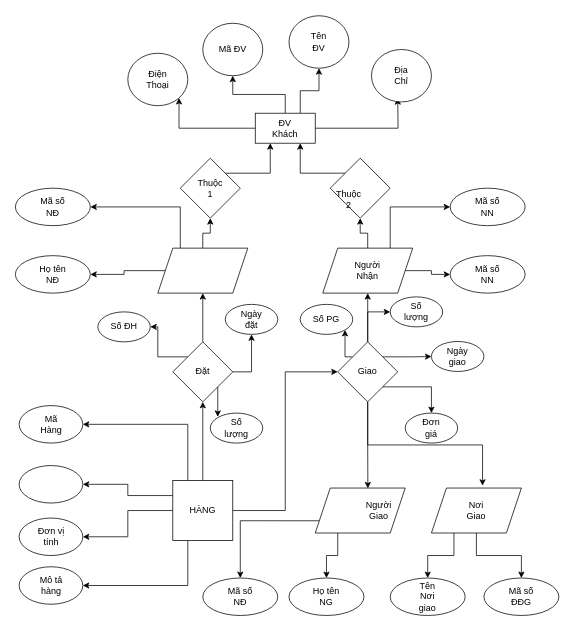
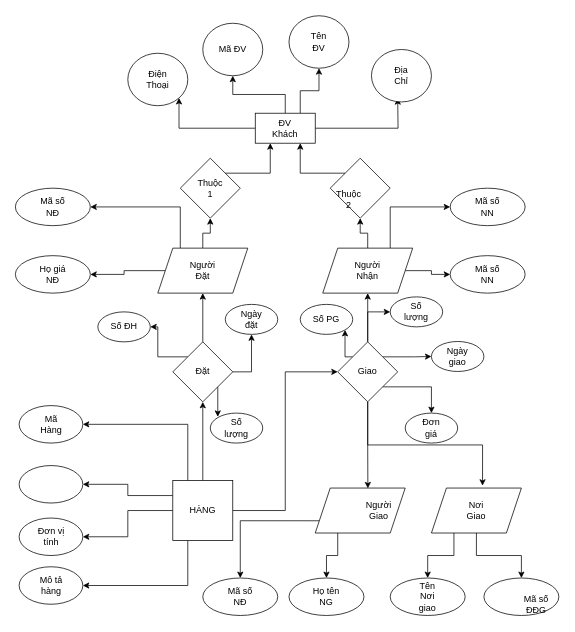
  <mxCell id="0" />
  <mxCell id="1" parent="0" />
  <mxCell id="2" style="edgeStyle=orthogonalEdgeStyle;rounded=0;orthogonalLoop=1;jettySize=auto;html=1;exitX=0.5;exitY=0;exitDx=0;exitDy=0;entryX=0.5;entryY=1;entryDx=0;entryDy=0;" edge="1" parent="1" source="5" target="16"><mxGeometry relative="1" as="geometry" /></mxCell>
  <mxCell id="3" style="edgeStyle=orthogonalEdgeStyle;rounded=0;orthogonalLoop=1;jettySize=auto;html=1;exitX=0.75;exitY=0;exitDx=0;exitDy=0;entryX=0;entryY=0.5;entryDx=0;entryDy=0;" edge="1" parent="1" source="5" target="36"><mxGeometry relative="1" as="geometry" /></mxCell>
  <mxCell id="4" style="edgeStyle=orthogonalEdgeStyle;rounded=0;orthogonalLoop=1;jettySize=auto;html=1;exitX=1;exitY=0.5;exitDx=0;exitDy=0;entryX=0;entryY=0.5;entryDx=0;entryDy=0;" edge="1" parent="1" source="5" target="38"><mxGeometry relative="1" as="geometry" /></mxCell>
  <mxCell id="5" value="" style="shape=parallelogram;perimeter=parallelogramPerimeter;whiteSpace=wrap;html=1;fixedSize=1;" vertex="1" parent="1"><mxGeometry x="430" y="330" width="120" height="60" as="geometry" /></mxCell>
  <mxCell id="6" style="edgeStyle=orthogonalEdgeStyle;rounded=0;orthogonalLoop=1;jettySize=auto;html=1;exitX=0.5;exitY=0;exitDx=0;exitDy=0;" edge="1" parent="1" source="9" target="13"><mxGeometry relative="1" as="geometry" /></mxCell>
  <mxCell id="7" style="edgeStyle=orthogonalEdgeStyle;rounded=0;orthogonalLoop=1;jettySize=auto;html=1;exitX=0.25;exitY=0;exitDx=0;exitDy=0;entryX=1;entryY=0.5;entryDx=0;entryDy=0;" edge="1" parent="1" source="9" target="32"><mxGeometry relative="1" as="geometry" /></mxCell>
  <mxCell id="8" style="edgeStyle=orthogonalEdgeStyle;rounded=0;orthogonalLoop=1;jettySize=auto;html=1;exitX=0;exitY=0.5;exitDx=0;exitDy=0;entryX=1;entryY=0.5;entryDx=0;entryDy=0;" edge="1" parent="1" source="9" target="33"><mxGeometry relative="1" as="geometry" /></mxCell>
  <mxCell id="9" value="" style="shape=parallelogram;perimeter=parallelogramPerimeter;whiteSpace=wrap;html=1;fixedSize=1;" vertex="1" parent="1"><mxGeometry x="210" y="330" width="120" height="60" as="geometry" /></mxCell>
  <mxCell id="10" value="Người Nhận" style="text;html=1;strokeColor=none;fillColor=none;align=center;verticalAlign=middle;whiteSpace=wrap;rounded=0;" vertex="1" parent="1"><mxGeometry x="470" y="350" width="40" height="20" as="geometry" /></mxCell>
+ <mxCell id="11" value="Người Đặt" style="text;html=1;strokeColor=none;fillColor=none;align=center;verticalAlign=middle;whiteSpace=wrap;rounded=0;" vertex="1" parent="1"><mxGeometry x="250" y="350" width="40" height="20" as="geometry" /></mxCell>
  <mxCell id="12" style="edgeStyle=orthogonalEdgeStyle;rounded=0;orthogonalLoop=1;jettySize=auto;html=1;exitX=1;exitY=0;exitDx=0;exitDy=0;entryX=0.25;entryY=1;entryDx=0;entryDy=0;" edge="1" parent="1" source="13" target="22"><mxGeometry relative="1" as="geometry" /></mxCell>
  <mxCell id="13" value="" style="rhombus;whiteSpace=wrap;html=1;" vertex="1" parent="1"><mxGeometry x="240" y="210" width="80" height="80" as="geometry" /></mxCell>
  <mxCell id="14" value="Thuộc 1" style="text;html=1;strokeColor=none;fillColor=none;align=center;verticalAlign=middle;whiteSpace=wrap;rounded=0;" vertex="1" parent="1"><mxGeometry x="260" y="240" width="40" height="20" as="geometry" /></mxCell>
  <mxCell id="15" style="edgeStyle=orthogonalEdgeStyle;rounded=0;orthogonalLoop=1;jettySize=auto;html=1;exitX=0;exitY=0;exitDx=0;exitDy=0;entryX=0.75;entryY=1;entryDx=0;entryDy=0;" edge="1" parent="1" source="16" target="22"><mxGeometry relative="1" as="geometry" /></mxCell>
  <mxCell id="16" value="" style="rhombus;whiteSpace=wrap;html=1;" vertex="1" parent="1"><mxGeometry x="440" y="210" width="80" height="80" as="geometry" /></mxCell>
  <mxCell id="17" value="Thuộc 2" style="text;html=1;strokeColor=none;fillColor=none;align=center;verticalAlign=middle;whiteSpace=wrap;rounded=0;" vertex="1" parent="1"><mxGeometry x="450" y="250" width="30" height="30" as="geometry" /></mxCell>
  <mxCell id="18" style="edgeStyle=orthogonalEdgeStyle;rounded=0;orthogonalLoop=1;jettySize=auto;html=1;exitX=0;exitY=0.5;exitDx=0;exitDy=0;entryX=1;entryY=1;entryDx=0;entryDy=0;" edge="1" parent="1" source="22" target="24"><mxGeometry relative="1" as="geometry" /></mxCell>
  <mxCell id="19" style="edgeStyle=orthogonalEdgeStyle;rounded=0;orthogonalLoop=1;jettySize=auto;html=1;exitX=0.5;exitY=0;exitDx=0;exitDy=0;" edge="1" parent="1" source="22" target="26"><mxGeometry relative="1" as="geometry" /></mxCell>
  <mxCell id="20" style="edgeStyle=orthogonalEdgeStyle;rounded=0;orthogonalLoop=1;jettySize=auto;html=1;exitX=1;exitY=0.5;exitDx=0;exitDy=0;" edge="1" parent="1" source="22"><mxGeometry relative="1" as="geometry"><mxPoint x="530" y="130" as="targetPoint" /></mxGeometry></mxCell>
  <mxCell id="21" style="edgeStyle=orthogonalEdgeStyle;rounded=0;orthogonalLoop=1;jettySize=auto;html=1;exitX=0.75;exitY=0;exitDx=0;exitDy=0;" edge="1" parent="1" source="22" target="28"><mxGeometry relative="1" as="geometry" /></mxCell>
  <mxCell id="22" value="" style="rounded=0;whiteSpace=wrap;html=1;" vertex="1" parent="1"><mxGeometry x="340" y="150" width="80" height="40" as="geometry" /></mxCell>
  <mxCell id="23" value="ĐV Khách" style="text;html=1;strokeColor=none;fillColor=none;align=center;verticalAlign=middle;whiteSpace=wrap;rounded=0;" vertex="1" parent="1"><mxGeometry x="360" y="160" width="40" height="20" as="geometry" /></mxCell>
  <mxCell id="24" value="" style="ellipse;whiteSpace=wrap;html=1;" vertex="1" parent="1"><mxGeometry x="170" y="70" width="80" height="70" as="geometry" /></mxCell>
  <mxCell id="25" value="Điện Thoại" style="text;html=1;strokeColor=none;fillColor=none;align=center;verticalAlign=middle;whiteSpace=wrap;rounded=0;" vertex="1" parent="1"><mxGeometry x="190" y="95" width="40" height="20" as="geometry" /></mxCell>
  <mxCell id="26" value="" style="ellipse;whiteSpace=wrap;html=1;" vertex="1" parent="1"><mxGeometry x="270" y="30" width="80" height="70" as="geometry" /></mxCell>
  <mxCell id="27" value="Mã ĐV" style="text;html=1;strokeColor=none;fillColor=none;align=center;verticalAlign=middle;whiteSpace=wrap;rounded=0;" vertex="1" parent="1"><mxGeometry x="290" y="55" width="40" height="20" as="geometry" /></mxCell>
  <mxCell id="28" value="" style="ellipse;whiteSpace=wrap;html=1;" vertex="1" parent="1"><mxGeometry x="385" y="20" width="80" height="70" as="geometry" /></mxCell>
  <mxCell id="29" value="Tên ĐV" style="text;html=1;strokeColor=none;fillColor=none;align=center;verticalAlign=middle;whiteSpace=wrap;rounded=0;" vertex="1" parent="1"><mxGeometry x="405" y="45" width="40" height="20" as="geometry" /></mxCell>
  <mxCell id="30" value="" style="ellipse;whiteSpace=wrap;html=1;" vertex="1" parent="1"><mxGeometry x="495" y="65" width="80" height="70" as="geometry" /></mxCell>
  <mxCell id="31" value="Địa Chỉ" style="text;html=1;strokeColor=none;fillColor=none;align=center;verticalAlign=middle;whiteSpace=wrap;rounded=0;" vertex="1" parent="1"><mxGeometry x="515" y="90" width="40" height="20" as="geometry" /></mxCell>
  <mxCell id="32" value="" style="ellipse;whiteSpace=wrap;html=1;" vertex="1" parent="1"><mxGeometry x="20" y="250" width="100" height="50" as="geometry" /></mxCell>
  <mxCell id="33" value="" style="ellipse;whiteSpace=wrap;html=1;" vertex="1" parent="1"><mxGeometry x="20" y="340" width="100" height="50" as="geometry" /></mxCell>
  <mxCell id="34" value="Mã số NĐ" style="text;html=1;strokeColor=none;fillColor=none;align=center;verticalAlign=middle;whiteSpace=wrap;rounded=0;" vertex="1" parent="1"><mxGeometry x="50" y="265" width="40" height="20" as="geometry" /></mxCell>
- <mxCell id="35" value="Họ tên NĐ" style="text;html=1;strokeColor=none;fillColor=none;align=center;verticalAlign=middle;whiteSpace=wrap;rounded=0;" vertex="1" parent="1"><mxGeometry x="50" y="355" width="40" height="20" as="geometry" /></mxCell>
+ <mxCell id="35" value="Họ giá NĐ" style="text;html=1;strokeColor=none;fillColor=none;align=center;verticalAlign=middle;whiteSpace=wrap;rounded=0;" vertex="1" parent="1"><mxGeometry x="50" y="355" width="40" height="20" as="geometry" /></mxCell>
  <mxCell id="36" value="" style="ellipse;whiteSpace=wrap;html=1;" vertex="1" parent="1"><mxGeometry x="600" y="250" width="100" height="50" as="geometry" /></mxCell>
  <mxCell id="37" value="Mã số NN" style="text;html=1;strokeColor=none;fillColor=none;align=center;verticalAlign=middle;whiteSpace=wrap;rounded=0;" vertex="1" parent="1"><mxGeometry x="630" y="265" width="40" height="20" as="geometry" /></mxCell>
  <mxCell id="38" value="" style="ellipse;whiteSpace=wrap;html=1;" vertex="1" parent="1"><mxGeometry x="600" y="340" width="100" height="50" as="geometry" /></mxCell>
  <mxCell id="39" value="Mã số NN" style="text;html=1;strokeColor=none;fillColor=none;align=center;verticalAlign=middle;whiteSpace=wrap;rounded=0;" vertex="1" parent="1"><mxGeometry x="630" y="355" width="40" height="20" as="geometry" /></mxCell>
  <mxCell id="40" style="edgeStyle=orthogonalEdgeStyle;rounded=0;orthogonalLoop=1;jettySize=auto;html=1;exitX=0.5;exitY=0;exitDx=0;exitDy=0;entryX=0.5;entryY=1;entryDx=0;entryDy=0;" edge="1" parent="1" source="44" target="9"><mxGeometry relative="1" as="geometry" /></mxCell>
  <mxCell id="41" style="edgeStyle=orthogonalEdgeStyle;rounded=0;orthogonalLoop=1;jettySize=auto;html=1;exitX=0;exitY=0;exitDx=0;exitDy=0;entryX=1;entryY=0.5;entryDx=0;entryDy=0;" edge="1" parent="1" source="44" target="71"><mxGeometry relative="1" as="geometry" /></mxCell>
  <mxCell id="42" style="edgeStyle=orthogonalEdgeStyle;rounded=0;orthogonalLoop=1;jettySize=auto;html=1;exitX=1;exitY=0.5;exitDx=0;exitDy=0;entryX=0.5;entryY=1;entryDx=0;entryDy=0;" edge="1" parent="1" source="44" target="73"><mxGeometry relative="1" as="geometry" /></mxCell>
  <mxCell id="43" style="edgeStyle=orthogonalEdgeStyle;rounded=0;orthogonalLoop=1;jettySize=auto;html=1;exitX=1;exitY=1;exitDx=0;exitDy=0;entryX=0;entryY=0;entryDx=0;entryDy=0;" edge="1" parent="1" source="44" target="75"><mxGeometry relative="1" as="geometry" /></mxCell>
  <mxCell id="44" value="" style="rhombus;whiteSpace=wrap;html=1;" vertex="1" parent="1"><mxGeometry x="230" y="455" width="80" height="80" as="geometry" /></mxCell>
  <mxCell id="45" style="edgeStyle=orthogonalEdgeStyle;rounded=0;orthogonalLoop=1;jettySize=auto;html=1;exitX=0.5;exitY=0;exitDx=0;exitDy=0;entryX=0.5;entryY=1;entryDx=0;entryDy=0;" edge="1" parent="1" source="52" target="5"><mxGeometry relative="1" as="geometry" /></mxCell>
  <mxCell id="46" style="edgeStyle=orthogonalEdgeStyle;rounded=0;orthogonalLoop=1;jettySize=auto;html=1;exitX=0.5;exitY=1;exitDx=0;exitDy=0;entryX=0.585;entryY=0.007;entryDx=0;entryDy=0;entryPerimeter=0;" edge="1" parent="1" source="52" target="65"><mxGeometry relative="1" as="geometry" /></mxCell>
  <mxCell id="47" style="edgeStyle=orthogonalEdgeStyle;rounded=0;orthogonalLoop=1;jettySize=auto;html=1;exitX=0;exitY=0;exitDx=0;exitDy=0;entryX=1;entryY=1;entryDx=0;entryDy=0;" edge="1" parent="1" source="52" target="79"><mxGeometry relative="1" as="geometry" /></mxCell>
  <mxCell id="48" style="edgeStyle=orthogonalEdgeStyle;rounded=0;orthogonalLoop=1;jettySize=auto;html=1;exitX=0.5;exitY=0;exitDx=0;exitDy=0;entryX=0;entryY=0.5;entryDx=0;entryDy=0;" edge="1" parent="1" source="52" target="77"><mxGeometry relative="1" as="geometry" /></mxCell>
  <mxCell id="49" style="edgeStyle=orthogonalEdgeStyle;rounded=0;orthogonalLoop=1;jettySize=auto;html=1;exitX=0.5;exitY=1;exitDx=0;exitDy=0;entryX=0.568;entryY=-0.052;entryDx=0;entryDy=0;entryPerimeter=0;" edge="1" parent="1" source="52" target="68"><mxGeometry relative="1" as="geometry" /></mxCell>
  <mxCell id="50" style="edgeStyle=orthogonalEdgeStyle;rounded=0;orthogonalLoop=1;jettySize=auto;html=1;exitX=1;exitY=0;exitDx=0;exitDy=0;entryX=0;entryY=0.5;entryDx=0;entryDy=0;" edge="1" parent="1" source="52" target="81"><mxGeometry relative="1" as="geometry" /></mxCell>
  <mxCell id="51" style="edgeStyle=orthogonalEdgeStyle;rounded=0;orthogonalLoop=1;jettySize=auto;html=1;exitX=1;exitY=1;exitDx=0;exitDy=0;entryX=0.5;entryY=0;entryDx=0;entryDy=0;" edge="1" parent="1" source="52" target="86"><mxGeometry relative="1" as="geometry" /></mxCell>
  <mxCell id="52" value="" style="rhombus;whiteSpace=wrap;html=1;" vertex="1" parent="1"><mxGeometry x="450" y="455" width="80" height="80" as="geometry" /></mxCell>
  <mxCell id="53" value="Đặt" style="text;html=1;strokeColor=none;fillColor=none;align=center;verticalAlign=middle;whiteSpace=wrap;rounded=0;" vertex="1" parent="1"><mxGeometry x="250" y="485" width="40" height="20" as="geometry" /></mxCell>
  <mxCell id="54" value="Giao" style="text;html=1;strokeColor=none;fillColor=none;align=center;verticalAlign=middle;whiteSpace=wrap;rounded=0;" vertex="1" parent="1"><mxGeometry x="470" y="485" width="40" height="20" as="geometry" /></mxCell>
  <mxCell id="55" style="edgeStyle=orthogonalEdgeStyle;rounded=0;orthogonalLoop=1;jettySize=auto;html=1;exitX=1;exitY=0.5;exitDx=0;exitDy=0;entryX=0;entryY=0.5;entryDx=0;entryDy=0;" edge="1" parent="1" source="61" target="52"><mxGeometry relative="1" as="geometry" /></mxCell>
  <mxCell id="56" style="edgeStyle=orthogonalEdgeStyle;rounded=0;orthogonalLoop=1;jettySize=auto;html=1;exitX=0.5;exitY=0;exitDx=0;exitDy=0;entryX=0.5;entryY=1;entryDx=0;entryDy=0;" edge="1" parent="1" source="61" target="44"><mxGeometry relative="1" as="geometry" /></mxCell>
  <mxCell id="57" style="edgeStyle=orthogonalEdgeStyle;rounded=0;orthogonalLoop=1;jettySize=auto;html=1;exitX=0.25;exitY=0;exitDx=0;exitDy=0;entryX=1;entryY=0.5;entryDx=0;entryDy=0;" edge="1" parent="1" source="61" target="93"><mxGeometry relative="1" as="geometry" /></mxCell>
  <mxCell id="58" style="edgeStyle=orthogonalEdgeStyle;rounded=0;orthogonalLoop=1;jettySize=auto;html=1;exitX=0;exitY=0.25;exitDx=0;exitDy=0;entryX=1;entryY=0.5;entryDx=0;entryDy=0;" edge="1" parent="1" source="61" target="95"><mxGeometry relative="1" as="geometry" /></mxCell>
  <mxCell id="59" style="edgeStyle=orthogonalEdgeStyle;rounded=0;orthogonalLoop=1;jettySize=auto;html=1;exitX=0;exitY=0.5;exitDx=0;exitDy=0;entryX=1;entryY=0.5;entryDx=0;entryDy=0;" edge="1" parent="1" source="61" target="96"><mxGeometry relative="1" as="geometry" /></mxCell>
  <mxCell id="60" style="edgeStyle=orthogonalEdgeStyle;rounded=0;orthogonalLoop=1;jettySize=auto;html=1;exitX=0.25;exitY=1;exitDx=0;exitDy=0;entryX=1;entryY=0.5;entryDx=0;entryDy=0;" edge="1" parent="1" source="61" target="98"><mxGeometry relative="1" as="geometry" /></mxCell>
  <mxCell id="61" value="" style="whiteSpace=wrap;html=1;aspect=fixed;" vertex="1" parent="1"><mxGeometry x="230" y="640" width="80" height="80" as="geometry" /></mxCell>
  <mxCell id="62" value="HÀNG" style="text;html=1;strokeColor=none;fillColor=none;align=center;verticalAlign=middle;whiteSpace=wrap;rounded=0;" vertex="1" parent="1"><mxGeometry x="250" y="670" width="40" height="20" as="geometry" /></mxCell>
  <mxCell id="63" style="edgeStyle=orthogonalEdgeStyle;rounded=0;orthogonalLoop=1;jettySize=auto;html=1;exitX=0.25;exitY=1;exitDx=0;exitDy=0;entryX=0.5;entryY=0;entryDx=0;entryDy=0;" edge="1" parent="1" source="65" target="82"><mxGeometry relative="1" as="geometry" /></mxCell>
  <mxCell id="64" style="edgeStyle=orthogonalEdgeStyle;rounded=0;orthogonalLoop=1;jettySize=auto;html=1;exitX=0;exitY=0.75;exitDx=0;exitDy=0;entryX=0.5;entryY=0;entryDx=0;entryDy=0;" edge="1" parent="1" source="65" target="84"><mxGeometry relative="1" as="geometry" /></mxCell>
  <mxCell id="65" value="" style="shape=parallelogram;perimeter=parallelogramPerimeter;whiteSpace=wrap;html=1;fixedSize=1;" vertex="1" parent="1"><mxGeometry x="420" y="650" width="120" height="60" as="geometry" /></mxCell>
  <mxCell id="66" style="edgeStyle=orthogonalEdgeStyle;rounded=0;orthogonalLoop=1;jettySize=auto;html=1;exitX=0.25;exitY=1;exitDx=0;exitDy=0;entryX=0.5;entryY=0;entryDx=0;entryDy=0;" edge="1" parent="1" source="68" target="91"><mxGeometry relative="1" as="geometry" /></mxCell>
  <mxCell id="67" style="edgeStyle=orthogonalEdgeStyle;rounded=0;orthogonalLoop=1;jettySize=auto;html=1;exitX=0.5;exitY=1;exitDx=0;exitDy=0;entryX=0.5;entryY=0;entryDx=0;entryDy=0;" edge="1" parent="1" source="68" target="89"><mxGeometry relative="1" as="geometry" /></mxCell>
  <mxCell id="68" value="" style="shape=parallelogram;perimeter=parallelogramPerimeter;whiteSpace=wrap;html=1;fixedSize=1;" vertex="1" parent="1"><mxGeometry x="575" y="650" width="120" height="60" as="geometry" /></mxCell>
  <mxCell id="69" value="Người Giao" style="text;html=1;strokeColor=none;fillColor=none;align=center;verticalAlign=middle;whiteSpace=wrap;rounded=0;" vertex="1" parent="1"><mxGeometry x="485" y="670" width="40" height="20" as="geometry" /></mxCell>
  <mxCell id="70" value="Nơi Giao" style="text;html=1;strokeColor=none;fillColor=none;align=center;verticalAlign=middle;whiteSpace=wrap;rounded=0;" vertex="1" parent="1"><mxGeometry x="615" y="670" width="40" height="20" as="geometry" /></mxCell>
  <mxCell id="71" value="" style="ellipse;whiteSpace=wrap;html=1;" vertex="1" parent="1"><mxGeometry x="130" y="415" width="70" height="40" as="geometry" /></mxCell>
  <mxCell id="72" value="Số ĐH" style="text;html=1;strokeColor=none;fillColor=none;align=center;verticalAlign=middle;whiteSpace=wrap;rounded=0;" vertex="1" parent="1"><mxGeometry x="145" y="425" width="40" height="20" as="geometry" /></mxCell>
  <mxCell id="73" value="" style="ellipse;whiteSpace=wrap;html=1;" vertex="1" parent="1"><mxGeometry x="300" y="405" width="70" height="40" as="geometry" /></mxCell>
  <mxCell id="74" value="Ngày đặt" style="text;html=1;strokeColor=none;fillColor=none;align=center;verticalAlign=middle;whiteSpace=wrap;rounded=0;" vertex="1" parent="1"><mxGeometry x="315" y="415" width="40" height="20" as="geometry" /></mxCell>
  <mxCell id="75" value="" style="ellipse;whiteSpace=wrap;html=1;" vertex="1" parent="1"><mxGeometry x="280" y="550" width="70" height="40" as="geometry" /></mxCell>
  <mxCell id="76" value="Số lượng" style="text;html=1;strokeColor=none;fillColor=none;align=center;verticalAlign=middle;whiteSpace=wrap;rounded=0;" vertex="1" parent="1"><mxGeometry x="295" y="560" width="40" height="20" as="geometry" /></mxCell>
  <mxCell id="77" value="" style="ellipse;whiteSpace=wrap;html=1;" vertex="1" parent="1"><mxGeometry x="520" y="395" width="70" height="40" as="geometry" /></mxCell>
  <mxCell id="78" value="Số lượng" style="text;html=1;strokeColor=none;fillColor=none;align=center;verticalAlign=middle;whiteSpace=wrap;rounded=0;" vertex="1" parent="1"><mxGeometry x="535" y="405" width="40" height="20" as="geometry" /></mxCell>
  <mxCell id="79" value="" style="ellipse;whiteSpace=wrap;html=1;" vertex="1" parent="1"><mxGeometry x="400" y="405" width="70" height="40" as="geometry" /></mxCell>
  <mxCell id="80" value="Số PG" style="text;html=1;strokeColor=none;fillColor=none;align=center;verticalAlign=middle;whiteSpace=wrap;rounded=0;" vertex="1" parent="1"><mxGeometry x="415" y="415" width="40" height="20" as="geometry" /></mxCell>
  <mxCell id="81" value="" style="ellipse;whiteSpace=wrap;html=1;" vertex="1" parent="1"><mxGeometry x="575" y="454.5" width="70" height="40" as="geometry" /></mxCell>
  <mxCell id="82" value="" style="ellipse;whiteSpace=wrap;html=1;" vertex="1" parent="1"><mxGeometry x="385" y="770" width="100" height="50" as="geometry" /></mxCell>
  <mxCell id="83" value="Họ tên NG&lt;br&gt;" style="text;html=1;strokeColor=none;fillColor=none;align=center;verticalAlign=middle;whiteSpace=wrap;rounded=0;" vertex="1" parent="1"><mxGeometry x="415" y="785" width="40" height="20" as="geometry" /></mxCell>
  <mxCell id="84" value="" style="ellipse;whiteSpace=wrap;html=1;" vertex="1" parent="1"><mxGeometry x="270" y="770" width="100" height="50" as="geometry" /></mxCell>
  <mxCell id="85" value="Mã số NĐ" style="text;html=1;strokeColor=none;fillColor=none;align=center;verticalAlign=middle;whiteSpace=wrap;rounded=0;" vertex="1" parent="1"><mxGeometry x="300" y="785" width="40" height="20" as="geometry" /></mxCell>
  <mxCell id="86" value="" style="ellipse;whiteSpace=wrap;html=1;" vertex="1" parent="1"><mxGeometry x="540" y="550" width="70" height="40" as="geometry" /></mxCell>
  <mxCell id="87" value="Đơn giá" style="text;html=1;strokeColor=none;fillColor=none;align=center;verticalAlign=middle;whiteSpace=wrap;rounded=0;" vertex="1" parent="1"><mxGeometry x="555" y="560" width="40" height="20" as="geometry" /></mxCell>
  <mxCell id="88" value="Ngày giao" style="text;html=1;strokeColor=none;fillColor=none;align=center;verticalAlign=middle;whiteSpace=wrap;rounded=0;" vertex="1" parent="1"><mxGeometry x="590" y="464.5" width="40" height="20" as="geometry" /></mxCell>
  <mxCell id="89" value="" style="ellipse;whiteSpace=wrap;html=1;" vertex="1" parent="1"><mxGeometry x="645" y="770" width="100" height="50" as="geometry" /></mxCell>
- <mxCell id="90" value="Mã số ĐĐG" style="text;html=1;strokeColor=none;fillColor=none;align=center;verticalAlign=middle;whiteSpace=wrap;rounded=0;" vertex="1" parent="1"><mxGeometry x="675" y="785" width="40" height="20" as="geometry" /></mxCell>
+ <mxCell id="90" value="Mã số ĐĐG" style="text;html=1;strokeColor=none;fillColor=none;align=center;verticalAlign=middle;whiteSpace=wrap;rounded=0;" vertex="1" parent="1"><mxGeometry x="695" y="795" width="40" height="20" as="geometry" /></mxCell>
  <mxCell id="91" value="" style="ellipse;whiteSpace=wrap;html=1;" vertex="1" parent="1"><mxGeometry x="520" y="770" width="100" height="50" as="geometry" /></mxCell>
  <mxCell id="92" value="Tên Nơi giao" style="text;html=1;strokeColor=none;fillColor=none;align=center;verticalAlign=middle;whiteSpace=wrap;rounded=0;" vertex="1" parent="1"><mxGeometry x="550" y="785" width="40" height="20" as="geometry" /></mxCell>
  <mxCell id="93" value="" style="ellipse;whiteSpace=wrap;html=1;" vertex="1" parent="1"><mxGeometry x="25" y="540" width="85" height="50" as="geometry" /></mxCell>
  <mxCell id="94" value="Mã Hàng" style="text;html=1;strokeColor=none;fillColor=none;align=center;verticalAlign=middle;whiteSpace=wrap;rounded=0;" vertex="1" parent="1"><mxGeometry x="47.5" y="555" width="40" height="20" as="geometry" /></mxCell>
  <mxCell id="95" value="" style="ellipse;whiteSpace=wrap;html=1;" vertex="1" parent="1"><mxGeometry x="25" y="620" width="85" height="50" as="geometry" /></mxCell>
  <mxCell id="96" value="" style="ellipse;whiteSpace=wrap;html=1;" vertex="1" parent="1"><mxGeometry x="25" y="690" width="85" height="50" as="geometry" /></mxCell>
  <mxCell id="97" value="Đơn vị tính" style="text;html=1;strokeColor=none;fillColor=none;align=center;verticalAlign=middle;whiteSpace=wrap;rounded=0;" vertex="1" parent="1"><mxGeometry x="47.5" y="705" width="40" height="20" as="geometry" /></mxCell>
  <mxCell id="98" value="" style="ellipse;whiteSpace=wrap;html=1;" vertex="1" parent="1"><mxGeometry x="25" y="755" width="85" height="50" as="geometry" /></mxCell>
  <mxCell id="99" value="Mô tả hàng" style="text;html=1;strokeColor=none;fillColor=none;align=center;verticalAlign=middle;whiteSpace=wrap;rounded=0;" vertex="1" parent="1"><mxGeometry x="47.5" y="770" width="40" height="20" as="geometry" /></mxCell>
